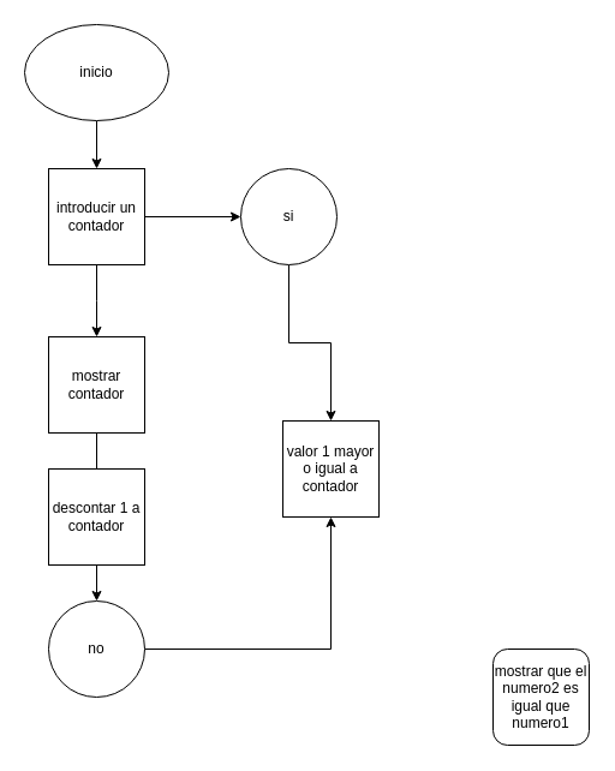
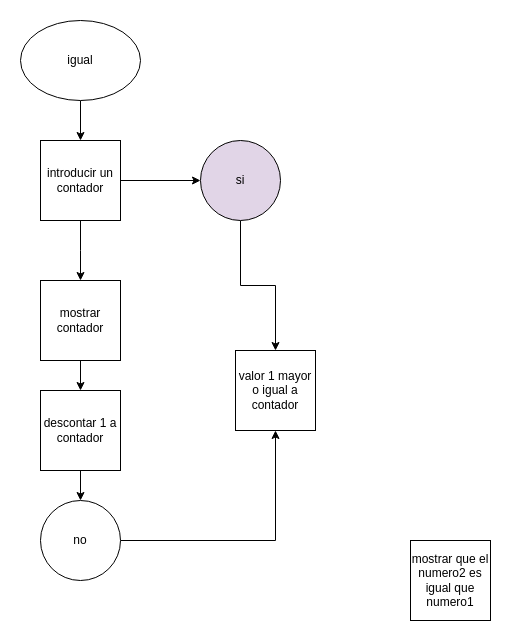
  <mxCell id="0" />
  <mxCell id="1" parent="0" />
  <mxCell id="2" style="edgeStyle=orthogonalEdgeStyle;rounded=0;orthogonalLoop=1;jettySize=auto;html=1;entryX=0.5;entryY=0;entryDx=0;entryDy=0;" edge="1" parent="1" source="3" target="6"><mxGeometry relative="1" as="geometry" /></mxCell>
- <mxCell id="3" value="inicio" style="ellipse;whiteSpace=wrap;html=1;" parent="1" vertex="1"><mxGeometry x="20" y="20" width="120" height="80" as="geometry" /></mxCell>
+ <mxCell id="3" value="igual" style="ellipse;whiteSpace=wrap;html=1;" parent="1" vertex="1"><mxGeometry x="20" y="20" width="120" height="80" as="geometry" /></mxCell>
  <mxCell id="4" style="edgeStyle=orthogonalEdgeStyle;rounded=0;orthogonalLoop=1;jettySize=auto;html=1;" edge="1" parent="1" source="6" target="9"><mxGeometry relative="1" as="geometry"><Array as="points"><mxPoint x="80" y="250" /><mxPoint x="80" y="250" /></Array></mxGeometry></mxCell>
  <mxCell id="5" style="edgeStyle=orthogonalEdgeStyle;rounded=0;orthogonalLoop=1;jettySize=auto;html=1;entryX=0;entryY=0.5;entryDx=0;entryDy=0;" edge="1" parent="1" source="6" target="13"><mxGeometry relative="1" as="geometry" /></mxCell>
  <mxCell id="6" value="introducir un contador" style="whiteSpace=wrap;html=1;aspect=fixed;" parent="1" vertex="1"><mxGeometry x="40" y="140" width="80" height="80" as="geometry" /></mxCell>
- <mxCell id="7" value="mostrar que el numero2 es igual que numero1" style="whiteSpace=wrap;html=1;aspect=fixed;rounded=1;" parent="1" vertex="1"><mxGeometry x="410" y="540" width="80" height="80" as="geometry" /></mxCell>
- <mxCell id="8" style="edgeStyle=orthogonalEdgeStyle;rounded=0;orthogonalLoop=1;jettySize=auto;html=1;endArrow=none;" edge="1" parent="1" source="9" target="11"><mxGeometry relative="1" as="geometry" /></mxCell>
+ <mxCell id="7" value="mostrar que el numero2 es igual que numero1" style="whiteSpace=wrap;html=1;aspect=fixed;" parent="1" vertex="1"><mxGeometry x="410" y="540" width="80" height="80" as="geometry" /></mxCell>
+ <mxCell id="8" style="edgeStyle=orthogonalEdgeStyle;rounded=0;orthogonalLoop=1;jettySize=auto;html=1;" edge="1" parent="1" source="9" target="11"><mxGeometry relative="1" as="geometry" /></mxCell>
  <mxCell id="9" value="mostrar contador" style="whiteSpace=wrap;html=1;aspect=fixed;" vertex="1" parent="1"><mxGeometry x="40" y="280" width="80" height="80" as="geometry" /></mxCell>
  <mxCell id="10" style="edgeStyle=orthogonalEdgeStyle;rounded=0;orthogonalLoop=1;jettySize=auto;html=1;entryX=0.5;entryY=0;entryDx=0;entryDy=0;" edge="1" parent="1" source="11" target="15"><mxGeometry relative="1" as="geometry" /></mxCell>
  <mxCell id="11" value="descontar 1 a contador" style="whiteSpace=wrap;html=1;aspect=fixed;" vertex="1" parent="1"><mxGeometry x="40" y="390" width="80" height="80" as="geometry" /></mxCell>
  <mxCell id="12" style="edgeStyle=orthogonalEdgeStyle;rounded=0;orthogonalLoop=1;jettySize=auto;html=1;" edge="1" parent="1" source="13" target="16"><mxGeometry relative="1" as="geometry" /></mxCell>
- <mxCell id="13" value="si" style="ellipse;whiteSpace=wrap;html=1;aspect=fixed;" vertex="1" parent="1"><mxGeometry x="200" y="140" width="80" height="80" as="geometry" /></mxCell>
+ <mxCell id="13" value="si" style="ellipse;whiteSpace=wrap;html=1;aspect=fixed;fillColor=#e1d5e7;" vertex="1" parent="1"><mxGeometry x="200" y="140" width="80" height="80" as="geometry" /></mxCell>
  <mxCell id="14" style="edgeStyle=orthogonalEdgeStyle;rounded=0;orthogonalLoop=1;jettySize=auto;html=1;entryX=0.5;entryY=1;entryDx=0;entryDy=0;" edge="1" parent="1" source="15" target="16"><mxGeometry relative="1" as="geometry" /></mxCell>
  <mxCell id="15" value="no" style="ellipse;whiteSpace=wrap;html=1;aspect=fixed;" vertex="1" parent="1"><mxGeometry x="40" y="500" width="80" height="80" as="geometry" /></mxCell>
  <mxCell id="16" value="valor 1 mayor o igual a contador" style="whiteSpace=wrap;html=1;aspect=fixed;" vertex="1" parent="1"><mxGeometry x="235" y="350" width="80" height="80" as="geometry" /></mxCell>
